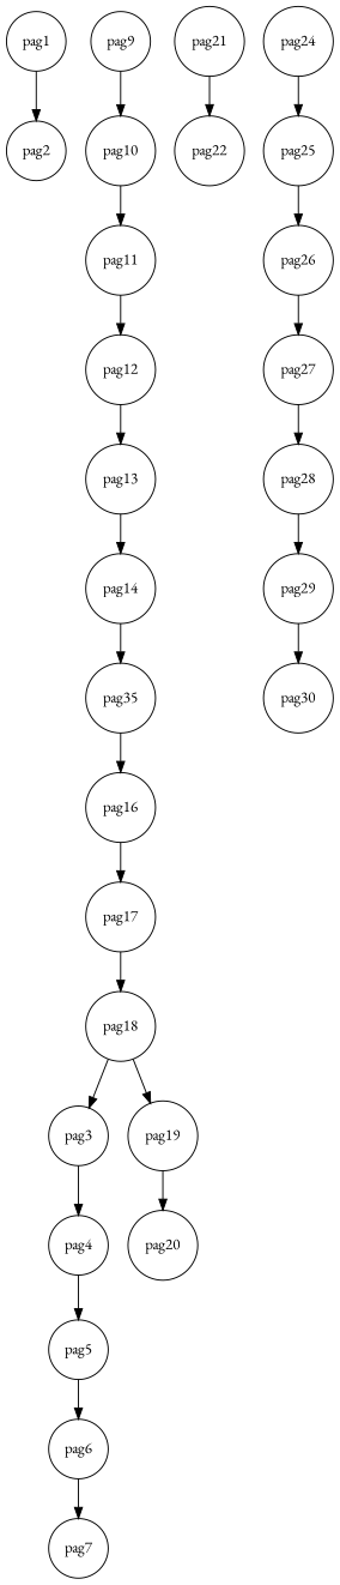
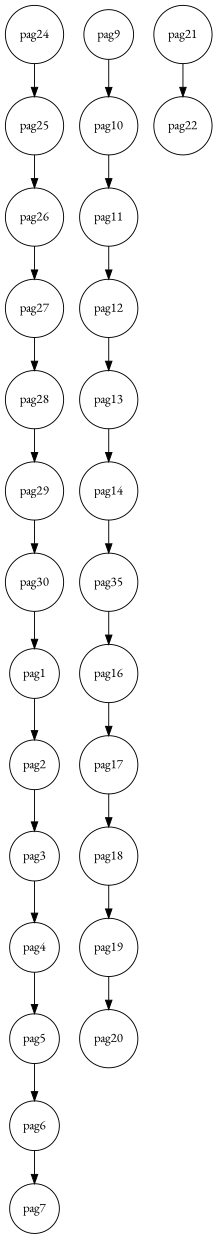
  digraph {
    fontname="EB Garamond"
    node [fontname="EB Garamond" shape=circle]
    edge [fontname="EB Garamond"]
    n1 [label=pag1]
    n2 [label=pag2]
    n3 [label=pag3]
    n4 [label=pag4]
    n5 [label=pag5]
    n6 [label=pag6]
    n7 [label=pag7]
    n8 [label=pag9]
    n9 [label=pag10]
    n10 [label=pag11]
    n11 [label=pag12]
    n12 [label=pag13]
    n13 [label=pag14]
    n14 [label=pag35]
    n15 [label=pag16]
    n16 [label=pag17]
    n17 [label=pag18]
    n18 [label=pag19]
    n19 [label=pag20]
    n20 [label=pag21]
    n21 [label=pag22]
    n22 [label=pag24]
    n23 [label=pag25]
    n24 [label=pag26]
    n25 [label=pag27]
    n26 [label=pag28]
    n27 [label=pag29]
    n28 [label=pag30]
    n1 -> n2
-   n17 -> n3
+   n2 -> n3
    n3 -> n4
    n4 -> n5
    n5 -> n6
    n6 -> n7
    n8 -> n9
    n9 -> n10
    n10 -> n11
    n11 -> n12
    n12 -> n13
    n13 -> n14
    n14 -> n15
    n15 -> n16
    n16 -> n17
    n17 -> n18
    n18 -> n19
    n20 -> n21
    n22 -> n23
    n23 -> n24
    n24 -> n25
    n25 -> n26
    n26 -> n27
    n27 -> n28
+   n28 -> n1
  }
